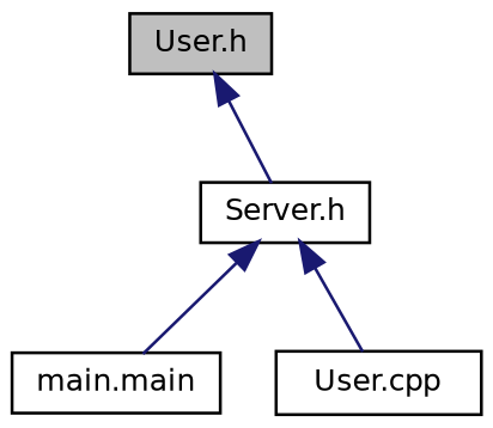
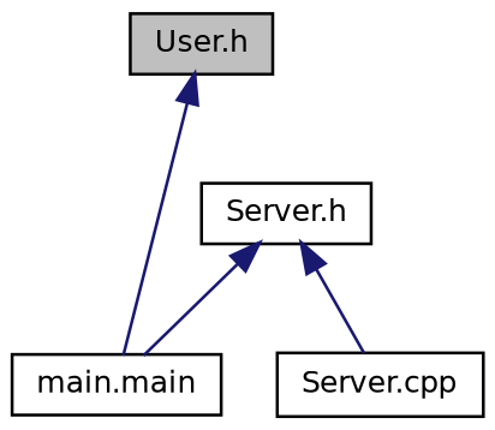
  digraph {
    node [color=black fillcolor=white fontname=Helvetica fontsize=10 shape=record style=filled]
    edge [color=midnightblue dir=back fontname=Helvetica fontsize=10 labelfontname=Helvetica labelfontsize=10 style=solid]
    n1 [fillcolor=grey75 fontcolor=black height=0.2 label="User.h" width=0.4]
    n2 [height=0.2 label="Server.h" width=0.4]
    n3 [height=0.2 label="main.main" width=0.4]
-   n4 [height=0.2 label="User.cpp" width=0.4]
-   n1 -> n2
+   n4 [height=0.2 label="Server.cpp" width=0.4]
+   n1 -> n3
    n2 -> n3
    n2 -> n4
  }
